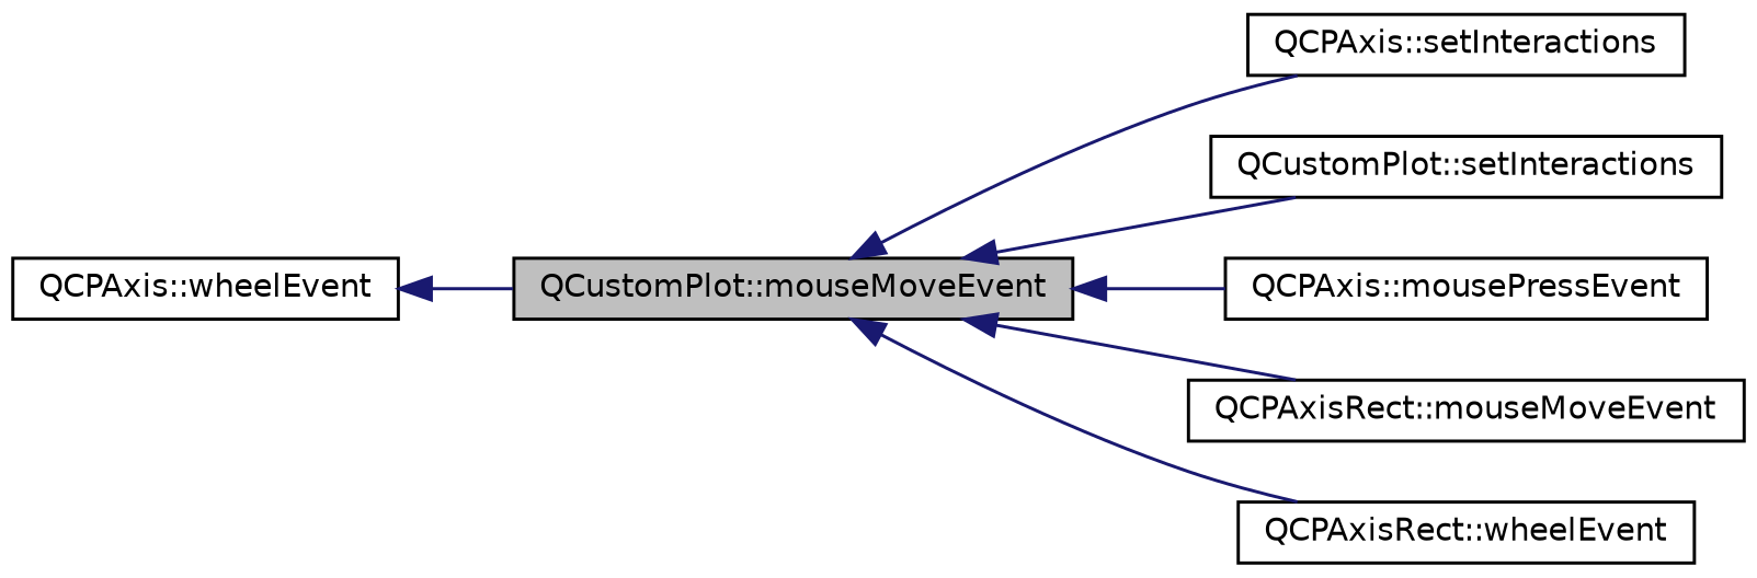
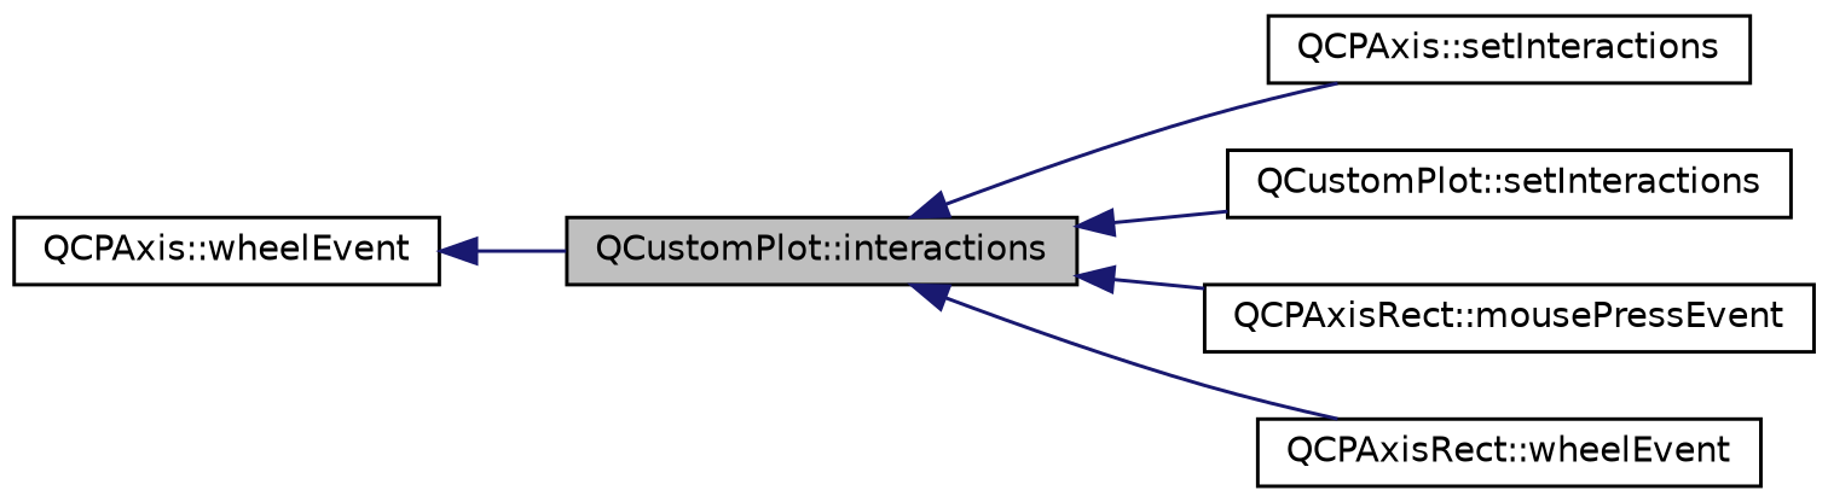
  digraph {
    rankdir=LR
    node [color=black fillcolor=white fontname=Helvetica fontsize=10 shape=record style=filled]
    edge [color=midnightblue dir=back fontname=Helvetica fontsize=10 labelfontname=Helvetica labelfontsize=10 style=solid]
-   n1 [fillcolor=grey75 fontcolor=black height=0.2 label="QCustomPlot::mouseMoveEvent" width=0.4]
+   n1 [fillcolor=grey75 fontcolor=black height=0.2 label="QCustomPlot::interactions" width=0.4]
    n2 [height=0.2 label="QCPAxis::setInteractions" width=0.4]
    n3 [height=0.2 label="QCustomPlot::setInteractions" width=0.4]
-   n4 [height=0.2 label="QCPAxis::mousePressEvent" width=0.4]
-   n5 [height=0.2 label="QCPAxisRect::mouseMoveEvent" width=0.4]
+   n4 [height=0.2 label="QCPAxisRect::mousePressEvent" width=0.4]
    n6 [height=0.2 label="QCPAxisRect::wheelEvent" width=0.4]
    n7 [height=0.2 label="QCPAxis::wheelEvent" width=0.4]
    n1 -> n2
    n1 -> n3
    n1 -> n4
-   n1 -> n5
    n1 -> n6
    n7 -> n1
  }
